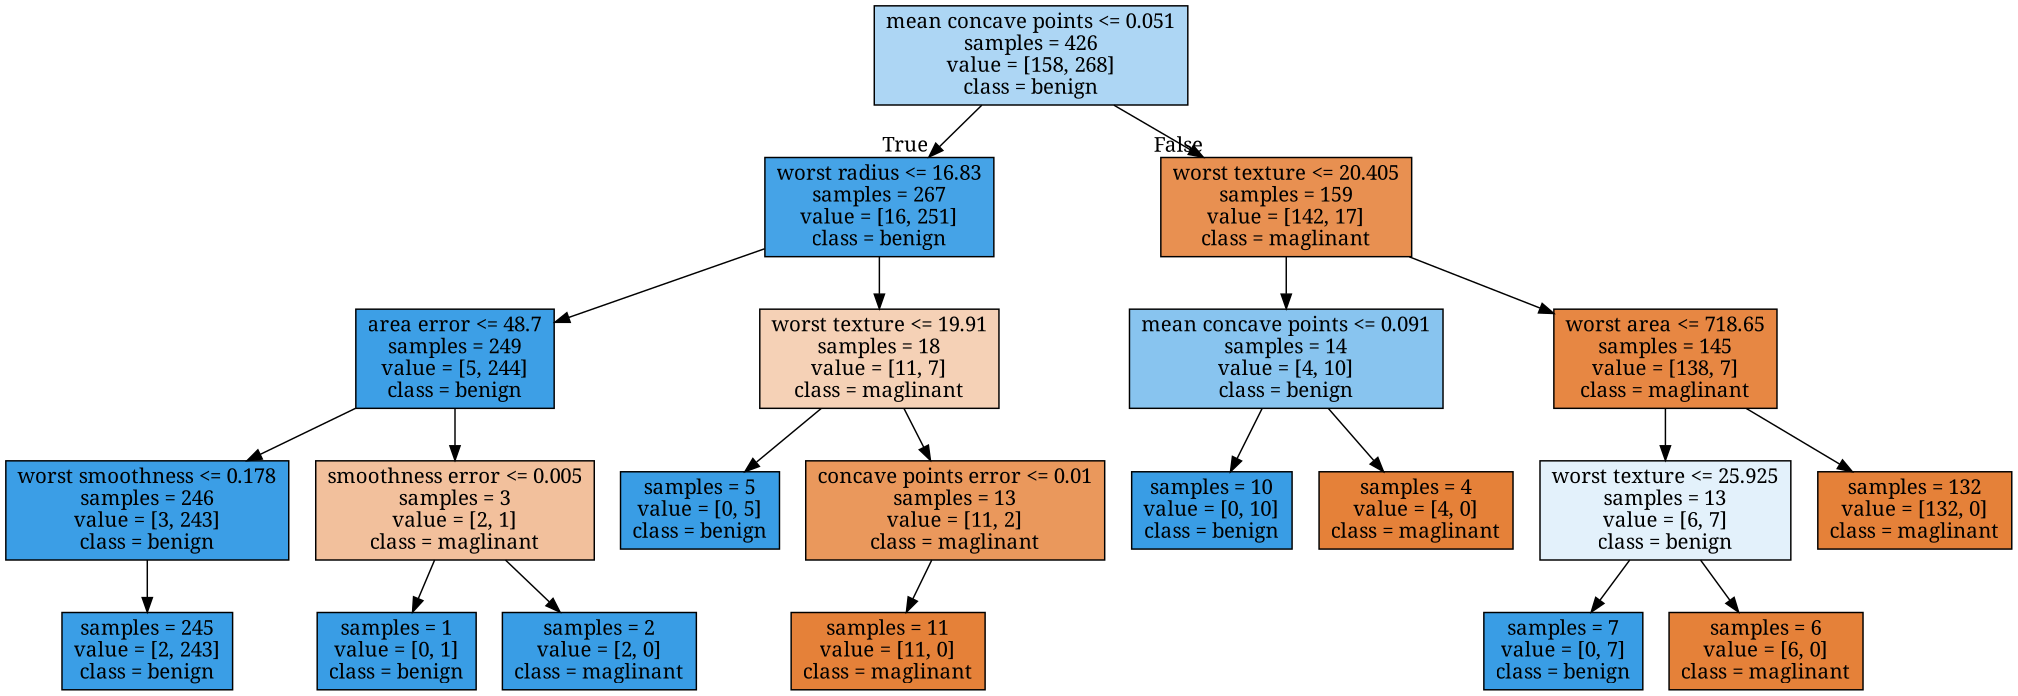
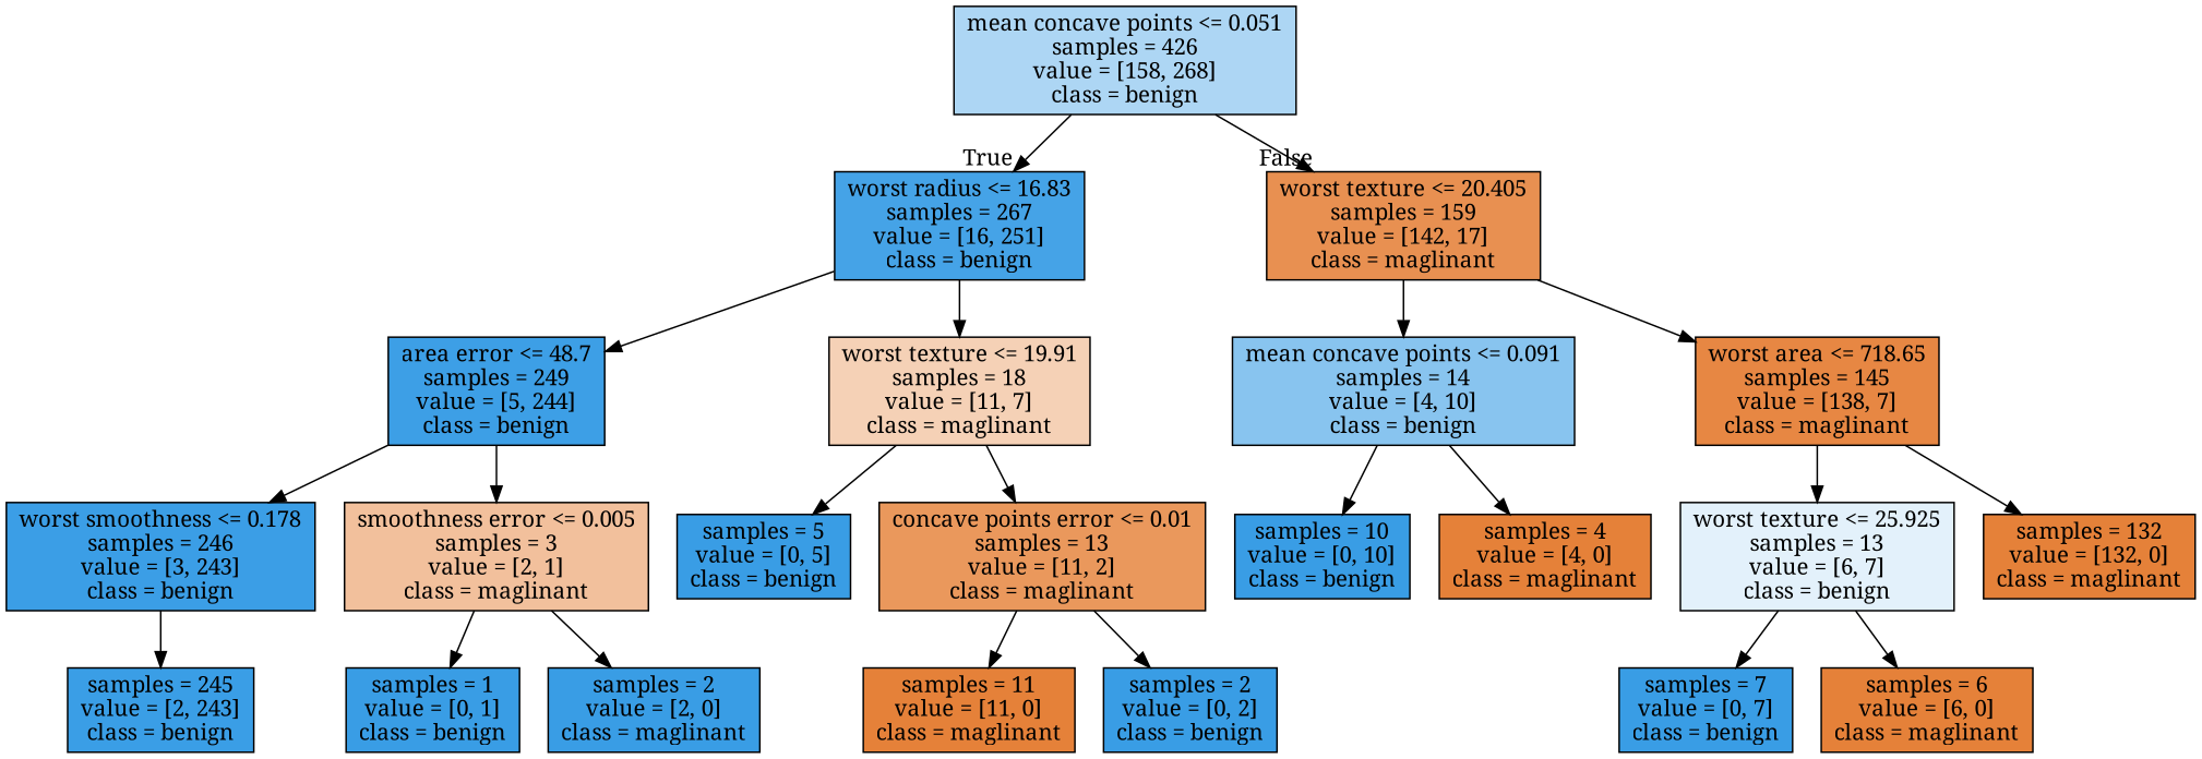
  digraph {
    fontname="Noto Serif"
    node [color=black fillcolor="#399de5ff" fontname="Noto Serif" shape=box style=filled]
    edge [fontname="Noto Serif"]
    n1 [fillcolor="#399de569" label="mean concave points <= 0.051\nsamples = 426\nvalue = [158, 268]\nclass = benign"]
    n2 [fillcolor="#399de5ef" label="worst radius <= 16.83\nsamples = 267\nvalue = [16, 251]\nclass = benign"]
    n3 [fillcolor="#e58139e0" label="worst texture <= 20.405\nsamples = 159\nvalue = [142, 17]\nclass = maglinant"]
    n4 [fillcolor="#399de5fa" label="area error <= 48.7\nsamples = 249\nvalue = [5, 244]\nclass = benign"]
    n5 [fillcolor="#e581395d" label="worst texture <= 19.91\nsamples = 18\nvalue = [11, 7]\nclass = maglinant"]
    n6 [fillcolor="#399de599" label="mean concave points <= 0.091\nsamples = 14\nvalue = [4, 10]\nclass = benign"]
    n7 [fillcolor="#e58139f2" label="worst area <= 718.65\nsamples = 145\nvalue = [138, 7]\nclass = maglinant"]
    n8 [fillcolor="#399de5fc" label="worst smoothness <= 0.178\nsamples = 246\nvalue = [3, 243]\nclass = benign"]
    n9 [fillcolor="#e581397f" label="smoothness error <= 0.005\nsamples = 3\nvalue = [2, 1]\nclass = maglinant"]
    n10 [label="samples = 5\nvalue = [0, 5]\nclass = benign"]
    n11 [fillcolor="#e58139d1" label="concave points error <= 0.01\nsamples = 13\nvalue = [11, 2]\nclass = maglinant"]
    n12 [fillcolor="#399de5fd" label="samples = 245\nvalue = [2, 243]\nclass = benign"]
    n13 [label="samples = 1\nvalue = [0, 1]\nclass = benign"]
    n14 [label="samples = 2\nvalue = [2, 0]\nclass = maglinant"]
    n15 [fillcolor="#e58139ff" label="samples = 11\nvalue = [11, 0]\nclass = maglinant"]
+   n16 [label="samples = 2\nvalue = [0, 2]\nclass = benign"]
    n17 [label="samples = 10\nvalue = [0, 10]\nclass = benign"]
    n18 [fillcolor="#e58139ff" label="samples = 4\nvalue = [4, 0]\nclass = maglinant"]
    n19 [fillcolor="#399de524" label="worst texture <= 25.925\nsamples = 13\nvalue = [6, 7]\nclass = benign"]
    n20 [fillcolor="#e58139ff" label="samples = 132\nvalue = [132, 0]\nclass = maglinant"]
    n21 [label="samples = 7\nvalue = [0, 7]\nclass = benign"]
    n22 [fillcolor="#e58139ff" label="samples = 6\nvalue = [6, 0]\nclass = maglinant"]
    n1 -> n2 [headlabel=True labelangle=45 labeldistance=2.5]
    n1 -> n3 [headlabel=False labelangle=-45 labeldistance=2.5]
    n2 -> n4
    n2 -> n5
    n3 -> n6
    n3 -> n7
    n4 -> n8
    n4 -> n9
    n5 -> n10
    n5 -> n11
    n6 -> n17
    n6 -> n18
    n7 -> n19
    n7 -> n20
    n8 -> n12
    n9 -> n13
    n9 -> n14
    n11 -> n15
+   n11 -> n16
    n19 -> n21
    n19 -> n22
  }
